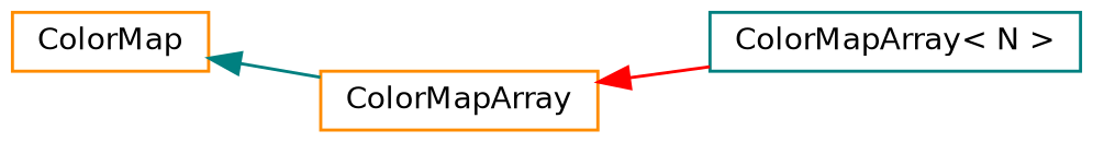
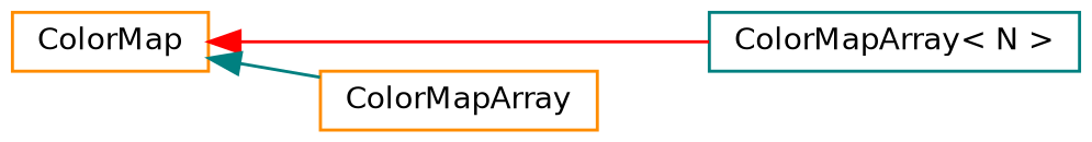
  digraph {
    rankdir=LR
    node [color=darkorange fillcolor=white fontname=Helvetica fontsize=10 shape=box style=filled]
    edge [dir=back fontname=Helvetica fontsize=10 labelfontname=Helvetica labelfontsize=10 style=solid]
    n1 [height=0.2 label=ColorMap width=0.4]
    n2 [color=teal height=0.2 label="ColorMapArray\< N \>" width=0.4]
    n3 [height=0.2 label=ColorMapArray width=0.4]
-   n3 -> n2 [color=red]
+   n1 -> n2 [color=red]
    n1 -> n3 [color=teal]
  }
